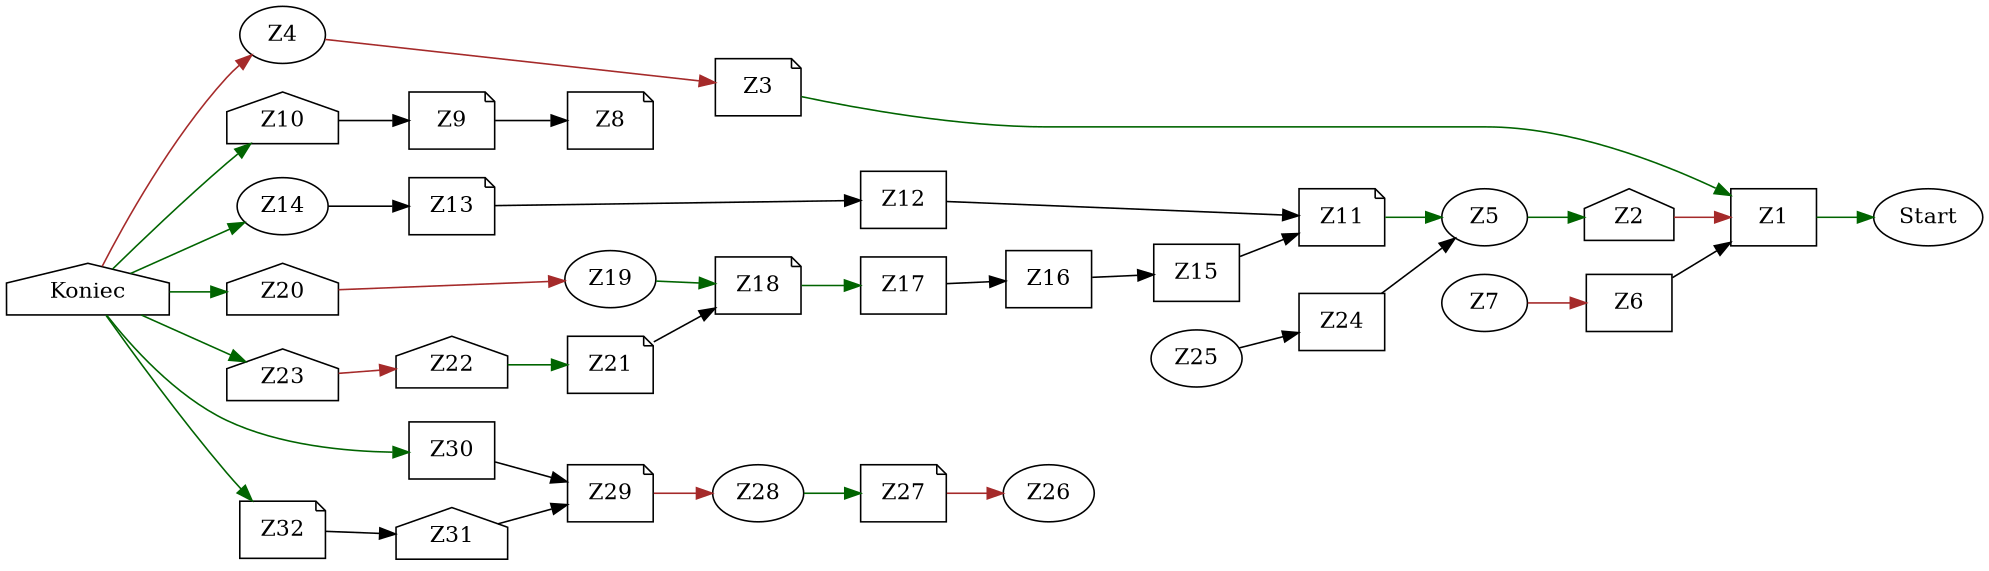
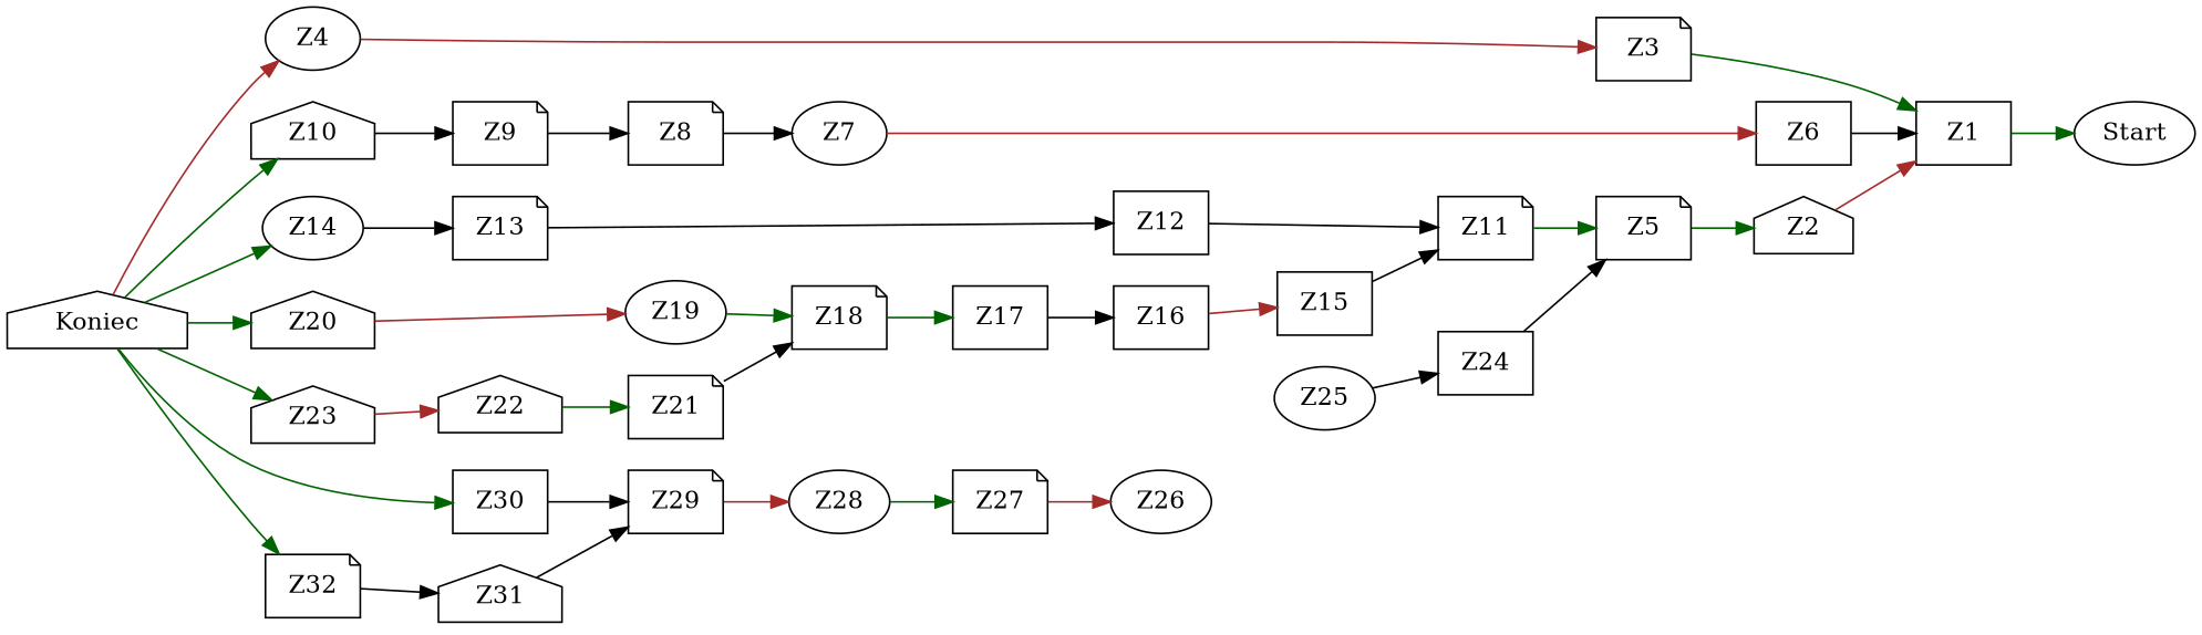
  digraph {
    rankdir=LR
    node [shape=note]
    edge [color=black]
    n1 [label=Start shape=ellipse]
    n2 [label=Z1 shape=box]
    n3 [label=Z2 shape=house]
    n4 [label=Z3]
    n5 [label=Z4 shape=ellipse]
-   n6 [label=Z5 shape=ellipse]
+   n6 [label=Z5]
    n7 [label=Z6 shape=box]
    n8 [label=Z7 shape=ellipse]
    n9 [label=Z8]
    n10 [label=Z9]
    n11 [label=Z10 shape=house]
    n12 [label=Z11]
    n13 [label=Z12 shape=box]
    n14 [label=Z13]
    n15 [label=Z14 shape=ellipse]
    n16 [label=Z15 shape=box]
    n17 [label=Z16 shape=box]
    n18 [label=Z17 shape=box]
    n19 [label=Z18]
    n20 [label=Z19 shape=ellipse]
    n21 [label=Z20 shape=house]
    n22 [label=Z21]
    n23 [label=Z22 shape=house]
    n24 [label=Z23 shape=house]
    n25 [label=Z24 shape=box]
    n26 [label=Z25 shape=ellipse]
    n27 [label=Z26 shape=ellipse]
    n28 [label=Z27]
    n29 [label=Z28 shape=ellipse]
    n30 [label=Z29]
    n31 [label=Z30 shape=box]
    n32 [label=Z31 shape=house]
    n33 [label=Z32]
    n34 [label=Koniec shape=house]
    n2 -> n1 [color=darkgreen]
    n3 -> n2 [color=brown]
    n4 -> n2 [color=darkgreen]
    n5 -> n4 [color=brown]
    n6 -> n3 [color=darkgreen]
    n7 -> n2
    n8 -> n7 [color=brown]
+   n9 -> n8
    n10 -> n9
    n11 -> n10
    n12 -> n6 [color=darkgreen]
    n13 -> n12
    n14 -> n13
    n15 -> n14
    n16 -> n12
-   n17 -> n16
+   n17 -> n16 [color=brown]
    n18 -> n17
    n19 -> n18 [color=darkgreen]
    n20 -> n19 [color=darkgreen]
    n21 -> n20 [color=brown]
    n22 -> n19
    n23 -> n22 [color=darkgreen]
    n24 -> n23 [color=brown]
    n25 -> n6
    n26 -> n25
    n28 -> n27 [color=brown]
    n29 -> n28 [color=darkgreen]
    n30 -> n29 [color=brown]
    n31 -> n30
    n32 -> n30
    n33 -> n32
    n34 -> n5 [color=brown]
    n34 -> n11 [color=darkgreen]
    n34 -> n15 [color=darkgreen]
    n34 -> n21 [color=darkgreen]
    n34 -> n24 [color=darkgreen]
    n34 -> n31 [color=darkgreen]
    n34 -> n33 [color=darkgreen]
  }
